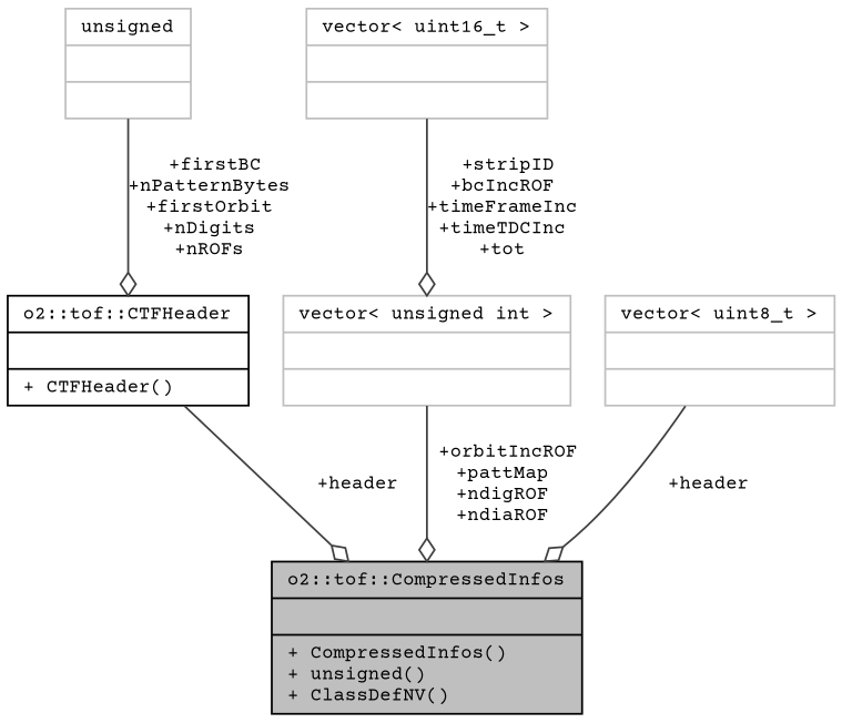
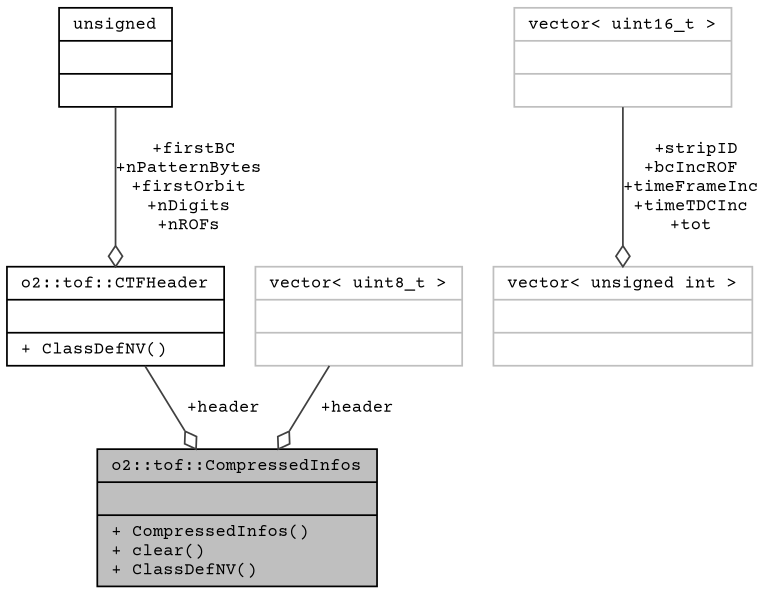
  digraph {
    fontname="Courier Prime"
    node [color=grey75 fontname="Courier Prime" fontsize=10 shape=record]
    edge [arrowhead=odiamond color=grey25 fontname="Courier Prime" fontsize=10 labelfontname=Helvetica labelfontsize=10 style=solid]
-   n1 [color=black fillcolor=grey75 fontcolor=black height=0.2 label="{o2::tof::CompressedInfos\n||+ CompressedInfos()\l+ unsigned()\l+ ClassDefNV()\l}" style=filled width=0.4]
-   n2 [color=black height=0.2 label="{o2::tof::CTFHeader\n||+ CTFHeader()\l}" width=0.4]
-   n3 [height=0.2 label="{unsigned\n||}" width=0.4]
+   n1 [color=black fillcolor=grey75 fontcolor=black height=0.2 label="{o2::tof::CompressedInfos\n||+ CompressedInfos()\l+ clear()\l+ ClassDefNV()\l}" style=filled width=0.4]
+   n2 [color=black height=0.2 label="{o2::tof::CTFHeader\n||+ ClassDefNV()\l}" width=0.4]
+   n3 [color=black height=0.2 label="{unsigned\n||}" width=0.4]
    n4 [height=0.2 label="{vector\< uint16_t \>\n||}" width=0.4]
    n5 [height=0.2 label="{vector\< unsigned int \>\n||}" width=0.4]
    n6 [height=0.2 label="{vector\< uint8_t \>\n||}" width=0.4]
    n2 -> n1 [label=" +header"]
    n3 -> n2 [label=" +firstBC\n+nPatternBytes\n+firstOrbit\n+nDigits\n+nROFs"]
    n4 -> n5 [label=" +stripID\n+bcIncROF\n+timeFrameInc\n+timeTDCInc\n+tot"]
-   n5 -> n1 [label=" +orbitIncROF\n+pattMap\n+ndigROF\n+ndiaROF"]
    n6 -> n1 [label=" +header"]
  }
